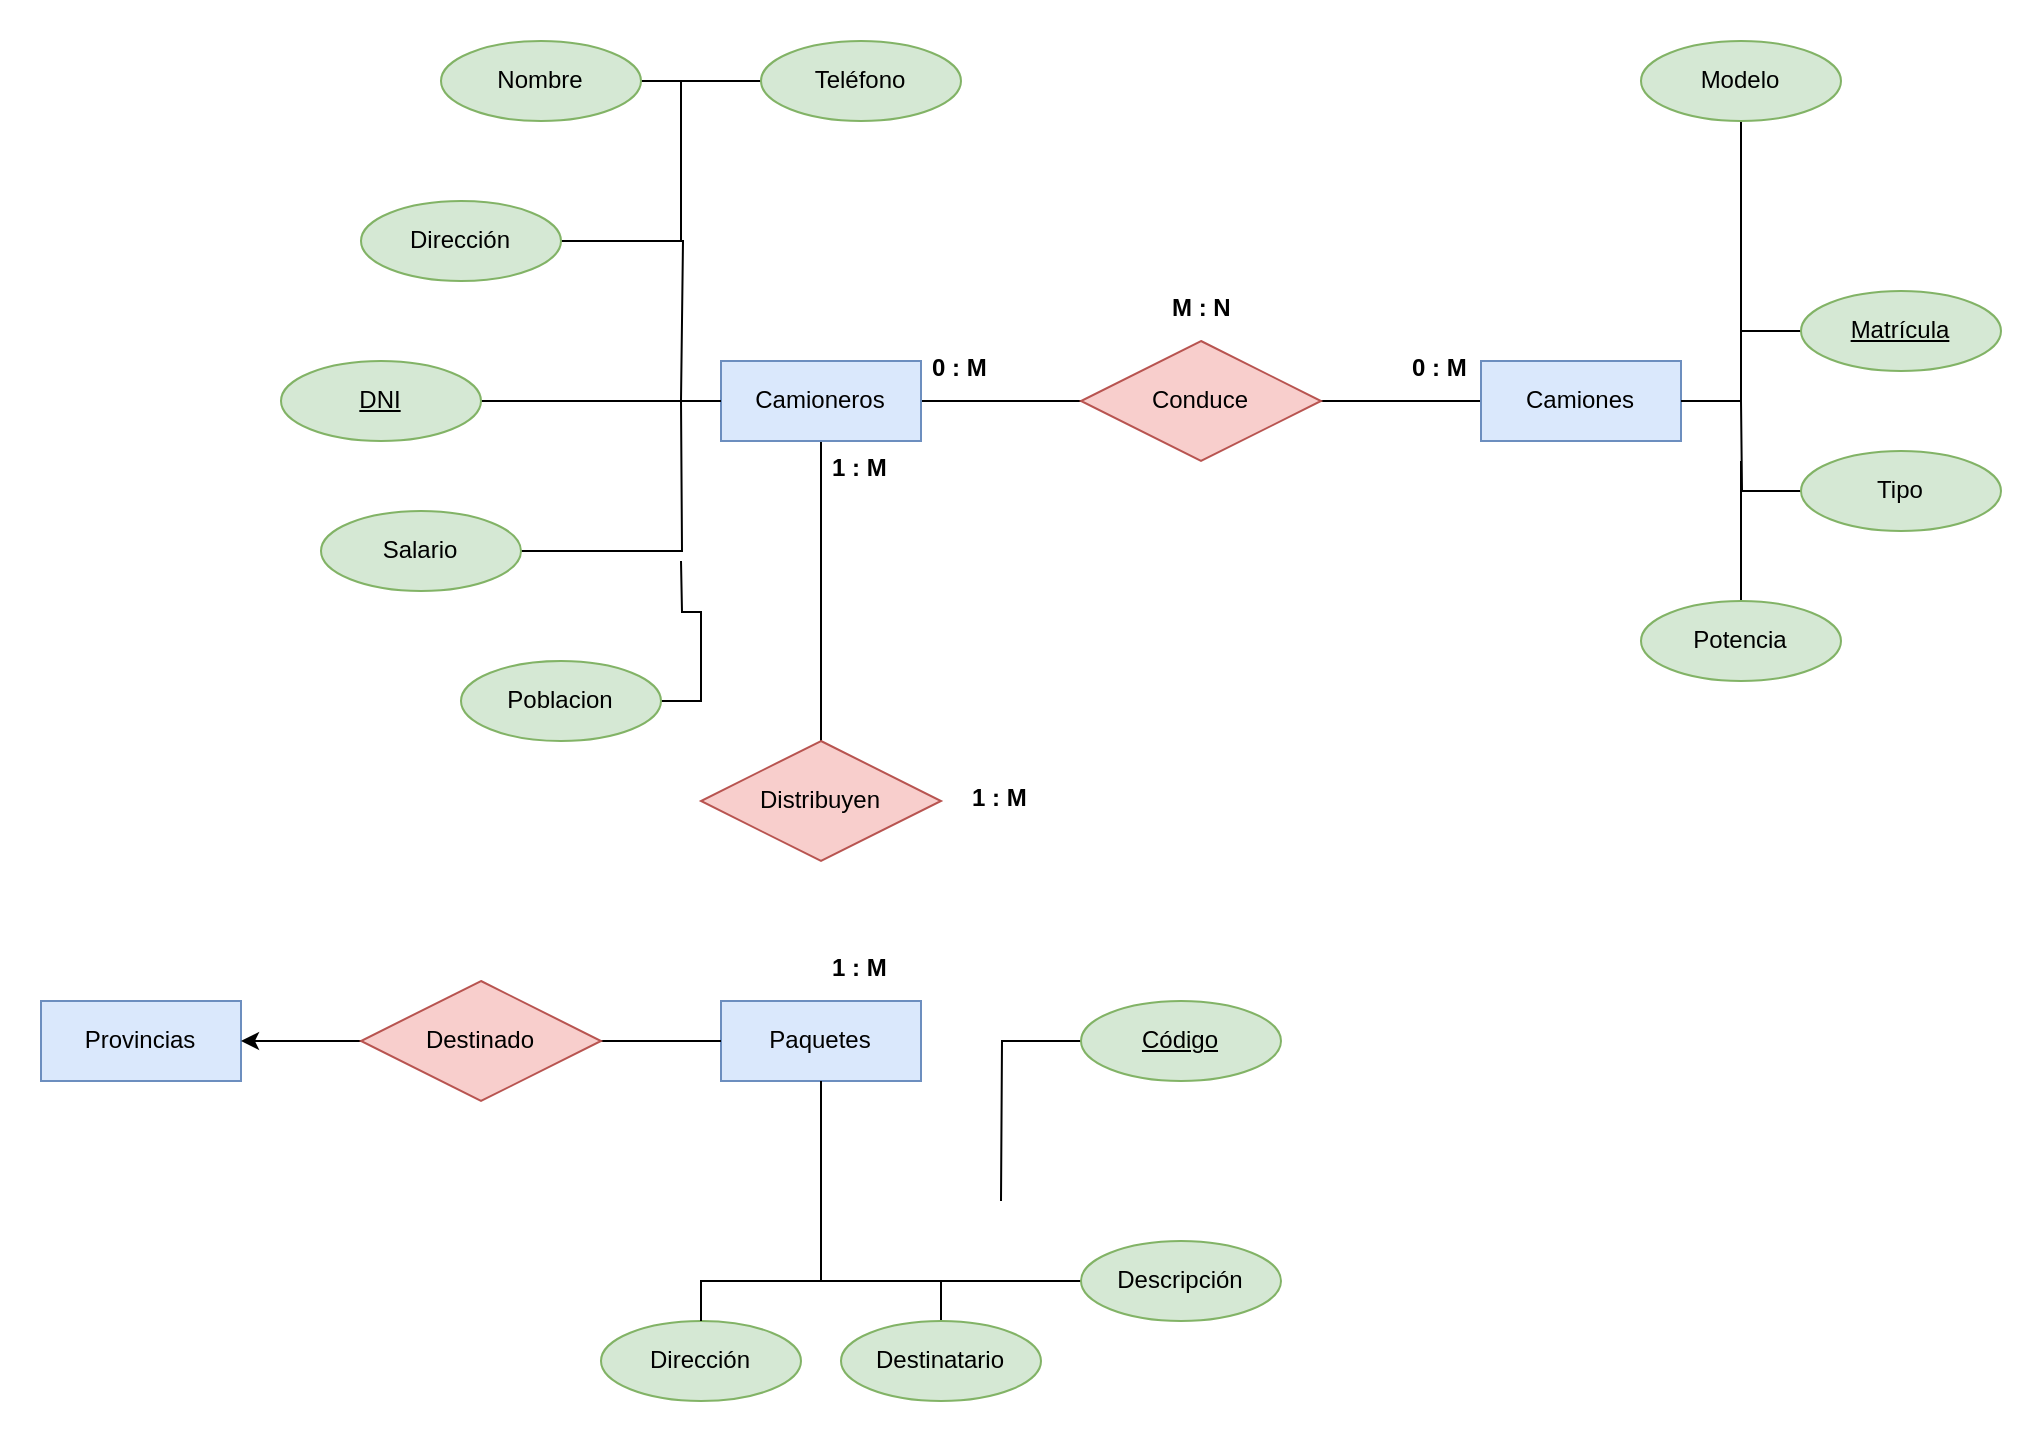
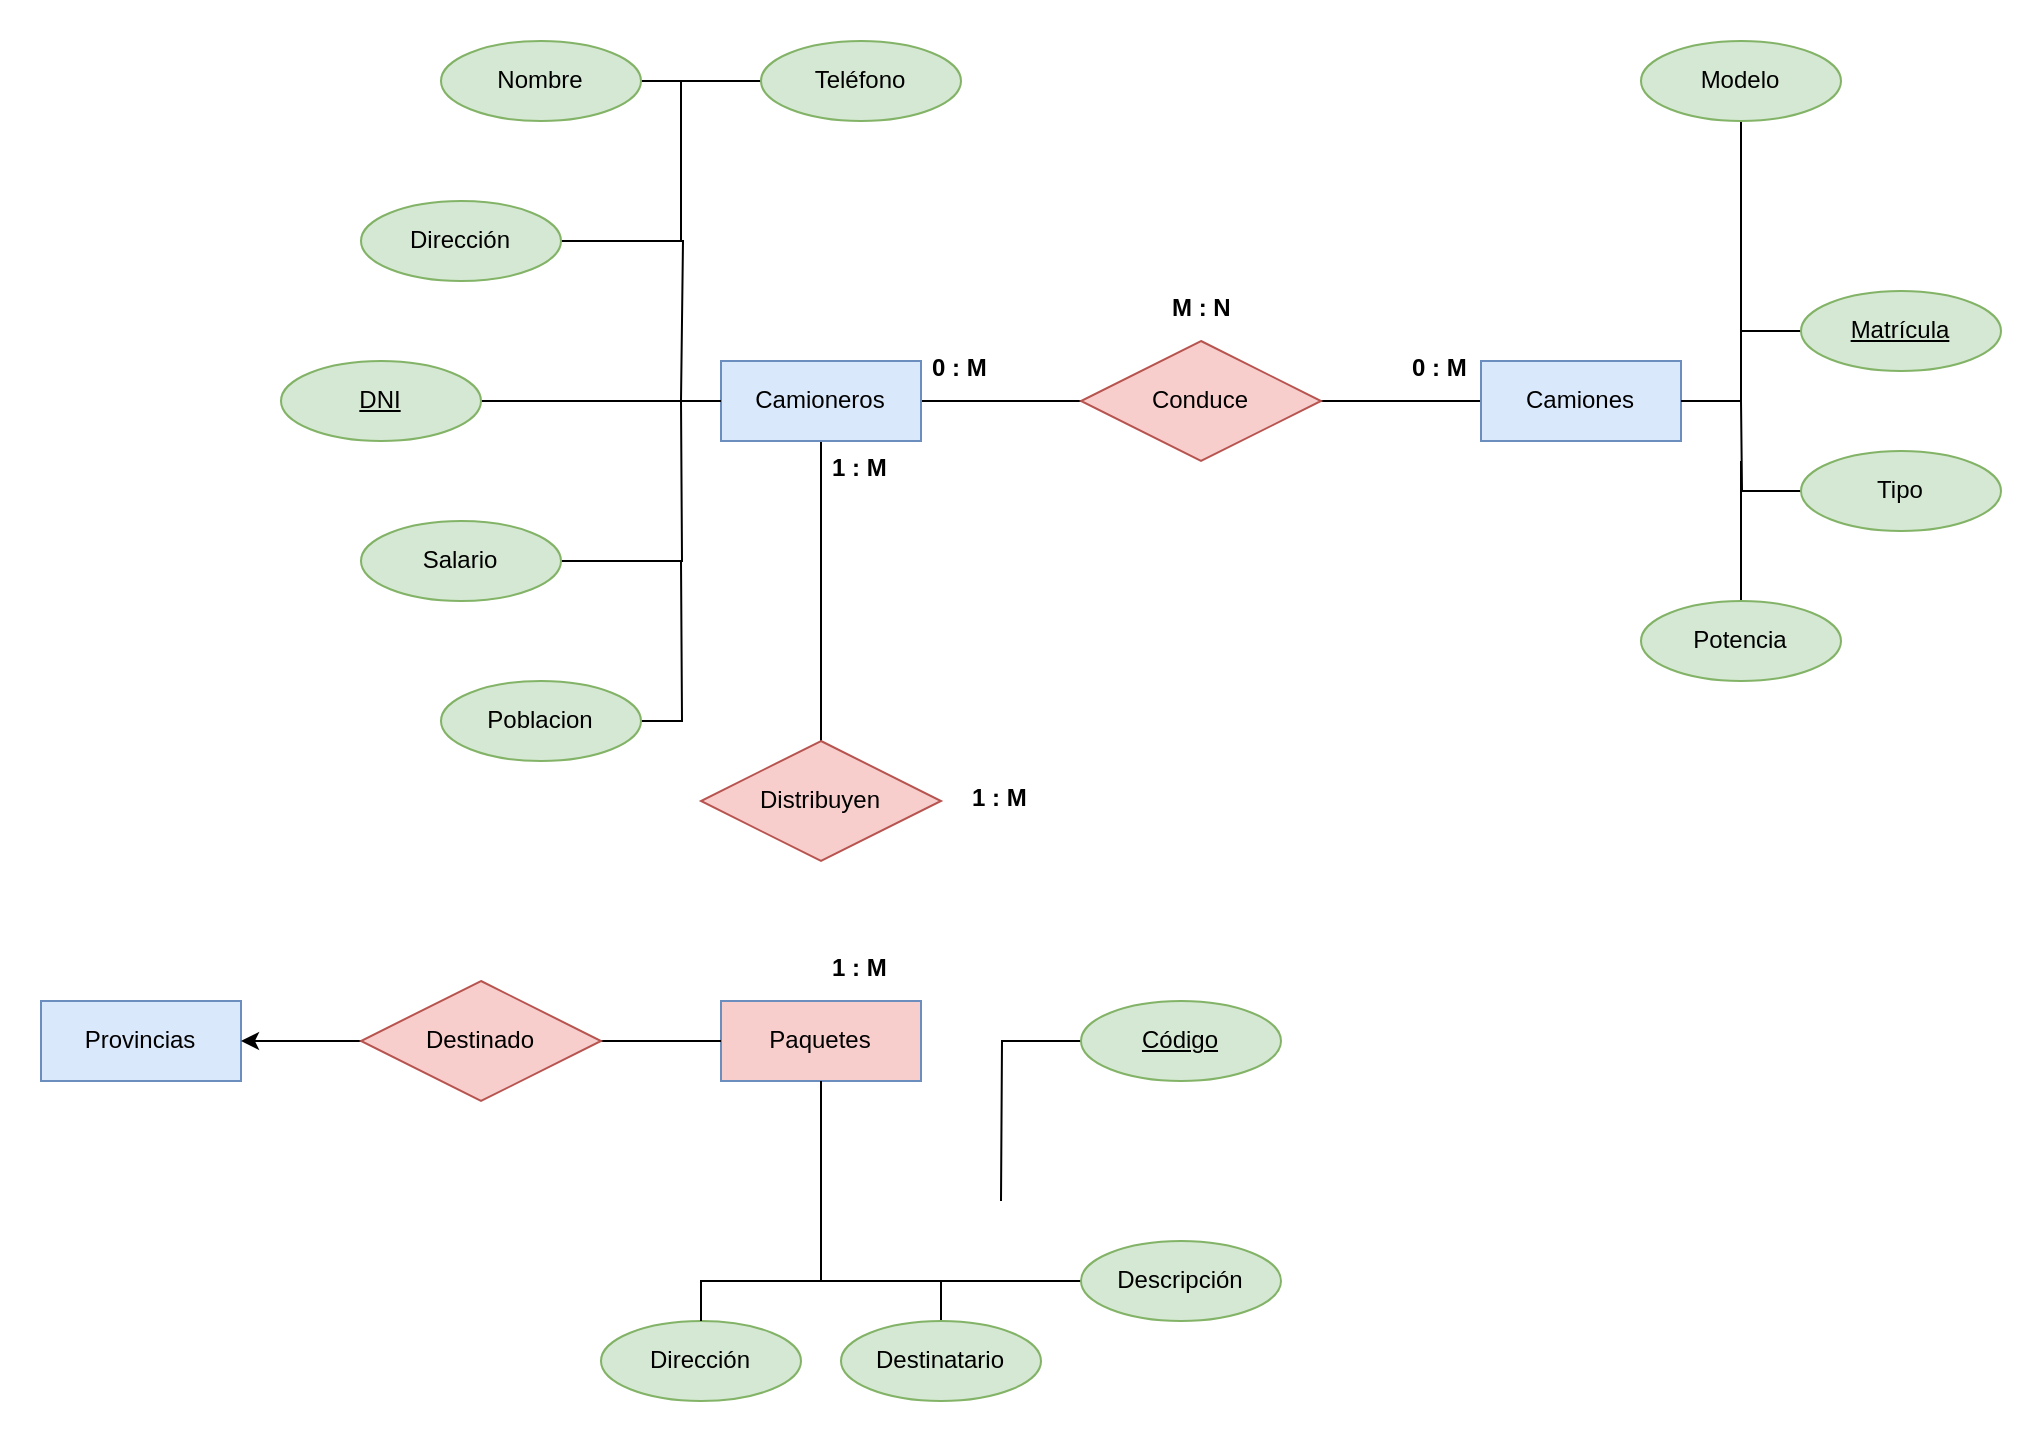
  <mxCell id="0" />
  <mxCell id="1" parent="0" />
  <mxCell id="2" value="" style="edgeStyle=orthogonalEdgeStyle;rounded=0;orthogonalLoop=1;jettySize=auto;html=1;endArrow=none;endFill=0;" edge="1" parent="1" source="4" target="10"><mxGeometry relative="1" as="geometry" /></mxCell>
  <mxCell id="3" style="edgeStyle=orthogonalEdgeStyle;rounded=0;orthogonalLoop=1;jettySize=auto;html=1;entryX=0.5;entryY=0;entryDx=0;entryDy=0;endArrow=none;endFill=0;" edge="1" parent="1" source="4" target="34"><mxGeometry relative="1" as="geometry" /></mxCell>
  <mxCell id="4" value="Camioneros" style="whiteSpace=wrap;html=1;align=center;fillColor=#dae8fc;strokeColor=#6c8ebf;" vertex="1" parent="1"><mxGeometry x="360" y="180" width="100" height="40" as="geometry" /></mxCell>
  <mxCell id="5" value="" style="edgeStyle=orthogonalEdgeStyle;rounded=0;orthogonalLoop=1;jettySize=auto;html=1;endArrow=none;endFill=0;" edge="1" parent="1" source="6" target="10"><mxGeometry relative="1" as="geometry" /></mxCell>
  <mxCell id="6" value="Camiones" style="whiteSpace=wrap;html=1;align=center;fillColor=#dae8fc;strokeColor=#6c8ebf;" vertex="1" parent="1"><mxGeometry x="740" y="180" width="100" height="40" as="geometry" /></mxCell>
  <mxCell id="7" style="edgeStyle=orthogonalEdgeStyle;rounded=0;orthogonalLoop=1;jettySize=auto;html=1;endArrow=none;endFill=0;" edge="1" parent="1" source="8"><mxGeometry relative="1" as="geometry"><mxPoint x="410" y="640" as="targetPoint" /></mxGeometry></mxCell>
- <mxCell id="8" value="Paquetes" style="whiteSpace=wrap;html=1;align=center;fillColor=#dae8fc;strokeColor=#6c8ebf;" vertex="1" parent="1"><mxGeometry x="360" y="500" width="100" height="40" as="geometry" /></mxCell>
+ <mxCell id="8" value="Paquetes" style="whiteSpace=wrap;html=1;align=center;fillColor=#f8cecc;strokeColor=#6c8ebf;" vertex="1" parent="1"><mxGeometry x="360" y="500" width="100" height="40" as="geometry" /></mxCell>
  <mxCell id="9" value="Provincias" style="whiteSpace=wrap;html=1;align=center;fillColor=#dae8fc;strokeColor=#6c8ebf;" vertex="1" parent="1"><mxGeometry x="20" y="500" width="100" height="40" as="geometry" /></mxCell>
  <mxCell id="10" value="Conduce" style="shape=rhombus;perimeter=rhombusPerimeter;whiteSpace=wrap;html=1;align=center;fillColor=#f8cecc;strokeColor=#b85450;" vertex="1" parent="1"><mxGeometry x="540" y="170" width="120" height="60" as="geometry" /></mxCell>
  <mxCell id="11" value="M : N" style="text;strokeColor=none;fillColor=none;spacingLeft=4;spacingRight=4;overflow=hidden;rotatable=0;points=[[0,0.5],[1,0.5]];portConstraint=eastwest;fontSize=12;whiteSpace=wrap;html=1;fontStyle=1" vertex="1" parent="1"><mxGeometry x="580" y="140" width="40" height="30" as="geometry" /></mxCell>
  <mxCell id="12" style="edgeStyle=orthogonalEdgeStyle;rounded=0;orthogonalLoop=1;jettySize=auto;html=1;entryX=0;entryY=0.5;entryDx=0;entryDy=0;endArrow=none;endFill=0;" edge="1" parent="1" source="13" target="14"><mxGeometry relative="1" as="geometry" /></mxCell>
  <mxCell id="13" value="Nombre" style="ellipse;whiteSpace=wrap;html=1;align=center;fillColor=#d5e8d4;strokeColor=#82b366;" vertex="1" parent="1"><mxGeometry x="220" y="20" width="100" height="40" as="geometry" /></mxCell>
  <mxCell id="14" value="Teléfono" style="ellipse;whiteSpace=wrap;html=1;align=center;fillColor=#d5e8d4;strokeColor=#82b366;" vertex="1" parent="1"><mxGeometry x="380" y="20" width="100" height="40" as="geometry" /></mxCell>
  <mxCell id="15" style="edgeStyle=orthogonalEdgeStyle;rounded=0;orthogonalLoop=1;jettySize=auto;html=1;endArrow=none;endFill=0;" edge="1" parent="1" source="16"><mxGeometry relative="1" as="geometry"><mxPoint x="340" y="200" as="targetPoint" /><Array as="points"><mxPoint x="341" y="120" /><mxPoint x="341" y="200" /></Array></mxGeometry></mxCell>
  <mxCell id="16" value="Dirección" style="ellipse;whiteSpace=wrap;html=1;align=center;fillColor=#d5e8d4;strokeColor=#82b366;" vertex="1" parent="1"><mxGeometry x="180" y="100" width="100" height="40" as="geometry" /></mxCell>
  <mxCell id="17" style="edgeStyle=orthogonalEdgeStyle;rounded=0;orthogonalLoop=1;jettySize=auto;html=1;endArrow=none;endFill=0;" edge="1" parent="1" source="18"><mxGeometry relative="1" as="geometry"><mxPoint x="340" y="200" as="targetPoint" /></mxGeometry></mxCell>
- <mxCell id="18" value="Salario" style="ellipse;whiteSpace=wrap;html=1;align=center;fillColor=#d5e8d4;strokeColor=#82b366;" vertex="1" parent="1"><mxGeometry x="160" y="255" width="100" height="40" as="geometry" /></mxCell>
+ <mxCell id="18" value="Salario" style="ellipse;whiteSpace=wrap;html=1;align=center;fillColor=#d5e8d4;strokeColor=#82b366;" vertex="1" parent="1"><mxGeometry x="180" y="260" width="100" height="40" as="geometry" /></mxCell>
  <mxCell id="19" style="edgeStyle=orthogonalEdgeStyle;rounded=0;orthogonalLoop=1;jettySize=auto;html=1;endArrow=none;endFill=0;" edge="1" parent="1" source="20"><mxGeometry relative="1" as="geometry"><mxPoint x="340" y="280" as="targetPoint" /></mxGeometry></mxCell>
- <mxCell id="20" value="Poblacion" style="ellipse;whiteSpace=wrap;html=1;align=center;fillColor=#d5e8d4;strokeColor=#82b366;" vertex="1" parent="1"><mxGeometry x="230" y="330" width="100" height="40" as="geometry" /></mxCell>
+ <mxCell id="20" value="Poblacion" style="ellipse;whiteSpace=wrap;html=1;align=center;fillColor=#d5e8d4;strokeColor=#82b366;" vertex="1" parent="1"><mxGeometry x="220" y="340" width="100" height="40" as="geometry" /></mxCell>
  <mxCell id="21" style="edgeStyle=orthogonalEdgeStyle;rounded=0;orthogonalLoop=1;jettySize=auto;html=1;entryX=0;entryY=0.5;entryDx=0;entryDy=0;endArrow=none;endFill=0;" edge="1" parent="1" source="22" target="4"><mxGeometry relative="1" as="geometry" /></mxCell>
  <mxCell id="22" value="DNI" style="ellipse;whiteSpace=wrap;html=1;align=center;fontStyle=4;fillColor=#d5e8d4;strokeColor=#82b366;" vertex="1" parent="1"><mxGeometry y="180" width="100" height="40" as="geometry" x="140" /></mxCell>
  <mxCell id="23" value="" style="endArrow=none;html=1;rounded=0;" edge="1" parent="1"><mxGeometry relative="1" as="geometry"><mxPoint x="340" y="40" as="sourcePoint" /><mxPoint x="340" y="120" as="targetPoint" /></mxGeometry></mxCell>
  <mxCell id="24" value="0 : M" style="text;strokeColor=none;fillColor=none;spacingLeft=4;spacingRight=4;overflow=hidden;rotatable=0;points=[[0,0.5],[1,0.5]];portConstraint=eastwest;fontSize=12;whiteSpace=wrap;html=1;fontStyle=1" vertex="1" parent="1"><mxGeometry x="700" y="170" width="40" height="30" as="geometry" /></mxCell>
  <mxCell id="25" value="0 : M" style="text;strokeColor=none;fillColor=none;spacingLeft=4;spacingRight=4;overflow=hidden;rotatable=0;points=[[0,0.5],[1,0.5]];portConstraint=eastwest;fontSize=12;whiteSpace=wrap;html=1;fontStyle=1" vertex="1" parent="1"><mxGeometry x="460" y="170" width="40" height="30" as="geometry" /></mxCell>
  <mxCell id="26" style="edgeStyle=orthogonalEdgeStyle;rounded=0;orthogonalLoop=1;jettySize=auto;html=1;entryX=1;entryY=0.5;entryDx=0;entryDy=0;endArrow=none;endFill=0;" edge="1" parent="1" source="27" target="6"><mxGeometry relative="1" as="geometry" /></mxCell>
  <mxCell id="27" value="Matrícula" style="ellipse;whiteSpace=wrap;html=1;align=center;fontStyle=4;fillColor=#d5e8d4;strokeColor=#82b366;" vertex="1" parent="1"><mxGeometry x="900" y="145" width="100" height="40" as="geometry" /></mxCell>
  <mxCell id="28" style="edgeStyle=orthogonalEdgeStyle;rounded=0;orthogonalLoop=1;jettySize=auto;html=1;endArrow=none;endFill=0;" edge="1" parent="1" source="29"><mxGeometry relative="1" as="geometry"><mxPoint x="870" y="180" as="targetPoint" /><Array as="points"><mxPoint x="870" y="160" /></Array></mxGeometry></mxCell>
  <mxCell id="29" value="Modelo" style="ellipse;whiteSpace=wrap;html=1;align=center;fillColor=#d5e8d4;strokeColor=#82b366;" vertex="1" parent="1"><mxGeometry x="820" y="20" width="100" height="40" as="geometry" /></mxCell>
  <mxCell id="30" style="edgeStyle=orthogonalEdgeStyle;rounded=0;orthogonalLoop=1;jettySize=auto;html=1;endArrow=none;endFill=0;" edge="1" parent="1" source="31"><mxGeometry relative="1" as="geometry"><mxPoint x="870" y="200" as="targetPoint" /></mxGeometry></mxCell>
  <mxCell id="31" value="Tipo" style="ellipse;whiteSpace=wrap;html=1;align=center;fillColor=#d5e8d4;strokeColor=#82b366;" vertex="1" parent="1"><mxGeometry x="900" y="225" width="100" height="40" as="geometry" /></mxCell>
  <mxCell id="32" style="edgeStyle=orthogonalEdgeStyle;rounded=0;orthogonalLoop=1;jettySize=auto;html=1;endArrow=none;endFill=0;" edge="1" parent="1" source="33"><mxGeometry relative="1" as="geometry"><mxPoint x="870" y="230" as="targetPoint" /></mxGeometry></mxCell>
  <mxCell id="33" value="Potencia" style="ellipse;whiteSpace=wrap;html=1;align=center;fillColor=#d5e8d4;strokeColor=#82b366;" vertex="1" parent="1"><mxGeometry x="820" y="300" width="100" height="40" as="geometry" /></mxCell>
  <mxCell id="34" value="Distribuyen" style="shape=rhombus;perimeter=rhombusPerimeter;whiteSpace=wrap;html=1;align=center;fillColor=#f8cecc;strokeColor=#b85450;" vertex="1" parent="1"><mxGeometry x="350" y="370" width="120" height="60" as="geometry" /></mxCell>
  <mxCell id="35" value="" style="edgeStyle=orthogonalEdgeStyle;rounded=0;orthogonalLoop=1;jettySize=auto;html=1;endArrow=none;endFill=0;" edge="1" parent="1" source="37" target="8"><mxGeometry relative="1" as="geometry" /></mxCell>
  <mxCell id="36" value="" style="edgeStyle=orthogonalEdgeStyle;rounded=0;orthogonalLoop=1;jettySize=auto;html=1;" edge="1" parent="1" source="37" target="9"><mxGeometry relative="1" as="geometry" /></mxCell>
  <mxCell id="37" value="Destinado" style="shape=rhombus;perimeter=rhombusPerimeter;whiteSpace=wrap;html=1;align=center;fillColor=#f8cecc;strokeColor=#b85450;" vertex="1" parent="1"><mxGeometry x="180" y="490" width="120" height="60" as="geometry" /></mxCell>
  <mxCell id="38" value="1 : M" style="text;strokeColor=none;fillColor=none;spacingLeft=4;spacingRight=4;overflow=hidden;rotatable=0;points=[[0,0.5],[1,0.5]];portConstraint=eastwest;fontSize=12;whiteSpace=wrap;html=1;fontStyle=1" vertex="1" parent="1"><mxGeometry x="480" y="385" width="40" height="30" as="geometry" /></mxCell>
  <mxCell id="39" value="1 : M" style="text;strokeColor=none;fillColor=none;spacingLeft=4;spacingRight=4;overflow=hidden;rotatable=0;points=[[0,0.5],[1,0.5]];portConstraint=eastwest;fontSize=12;whiteSpace=wrap;html=1;fontStyle=1" vertex="1" parent="1"><mxGeometry x="410" y="220" width="40" height="30" as="geometry" /></mxCell>
  <mxCell id="40" value="1 : M" style="text;strokeColor=none;fillColor=none;spacingLeft=4;spacingRight=4;overflow=hidden;rotatable=0;points=[[0,0.5],[1,0.5]];portConstraint=eastwest;fontSize=12;whiteSpace=wrap;html=1;fontStyle=1" vertex="1" parent="1"><mxGeometry x="410" y="470" width="40" height="30" as="geometry" /></mxCell>
  <mxCell id="41" style="edgeStyle=orthogonalEdgeStyle;rounded=0;orthogonalLoop=1;jettySize=auto;html=1;endArrow=none;endFill=0;" edge="1" parent="1" source="42"><mxGeometry relative="1" as="geometry"><mxPoint x="500" y="600" as="targetPoint" /></mxGeometry></mxCell>
  <mxCell id="42" value="Código" style="ellipse;whiteSpace=wrap;html=1;align=center;fontStyle=4;fillColor=#d5e8d4;strokeColor=#82b366;" vertex="1" parent="1"><mxGeometry x="540" y="500" width="100" height="40" as="geometry" /></mxCell>
  <mxCell id="43" style="edgeStyle=orthogonalEdgeStyle;rounded=0;orthogonalLoop=1;jettySize=auto;html=1;entryX=0.5;entryY=1;entryDx=0;entryDy=0;endArrow=none;endFill=0;" edge="1" parent="1" source="44" target="8"><mxGeometry relative="1" as="geometry" /></mxCell>
  <mxCell id="44" value="Descripción" style="ellipse;whiteSpace=wrap;html=1;align=center;fillColor=#d5e8d4;strokeColor=#82b366;" vertex="1" parent="1"><mxGeometry x="540" y="620" width="100" height="40" as="geometry" /></mxCell>
  <mxCell id="45" value="Dirección" style="ellipse;whiteSpace=wrap;html=1;align=center;fillColor=#d5e8d4;strokeColor=#82b366;" vertex="1" parent="1"><mxGeometry x="300" y="660" width="100" height="40" as="geometry" /></mxCell>
  <mxCell id="46" style="edgeStyle=orthogonalEdgeStyle;rounded=0;orthogonalLoop=1;jettySize=auto;html=1;entryX=0.5;entryY=0;entryDx=0;entryDy=0;exitX=0.5;exitY=0;exitDx=0;exitDy=0;endArrow=none;endFill=0;" edge="1" parent="1" source="47" target="45"><mxGeometry relative="1" as="geometry" /></mxCell>
  <mxCell id="47" value="Destinatario" style="ellipse;whiteSpace=wrap;html=1;align=center;fillColor=#d5e8d4;strokeColor=#82b366;" vertex="1" parent="1"><mxGeometry x="420" y="660" width="100" height="40" as="geometry" /></mxCell>
